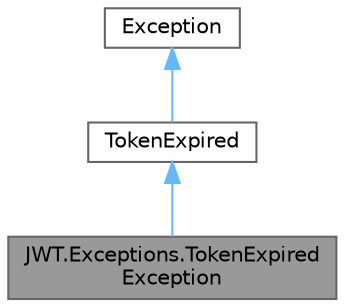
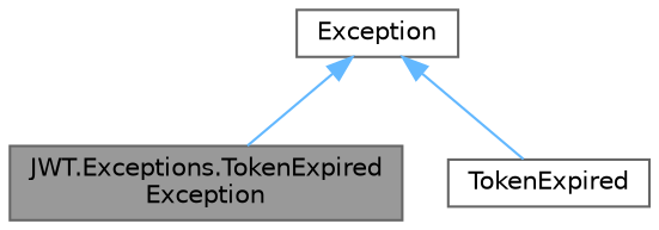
  digraph {
    node [color=gray40 fillcolor=white fontname=Helvetica fontsize=10 shape=box style=filled]
    edge [color=steelblue1 dir=back fontname=Helvetica fontsize=10 labelfontname=Helvetica labelfontsize=10 style=solid]
    n1 [fillcolor=grey60 fontcolor=black height=0.2 label="JWT.Exceptions.TokenExpired\lException" width=0.4]
    n2 [height=0.2 label=TokenExpired width=0.4]
    n3 [height=0.2 label=Exception width=0.4]
-   n2 -> n1
+   n3 -> n1
    n3 -> n2
  }
